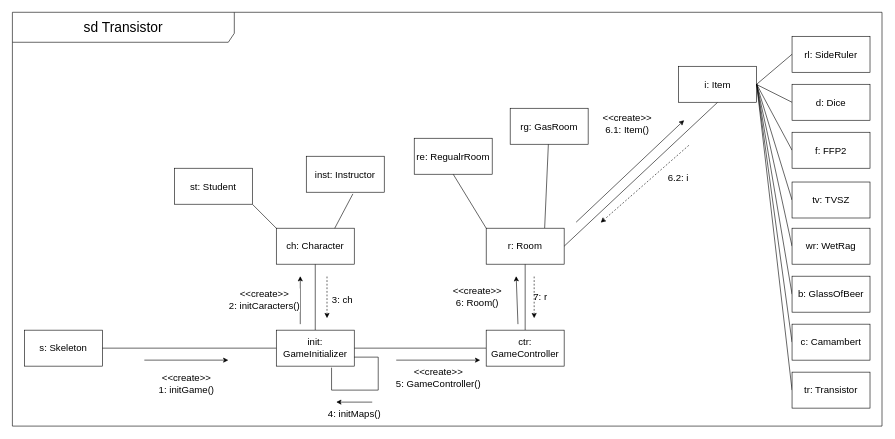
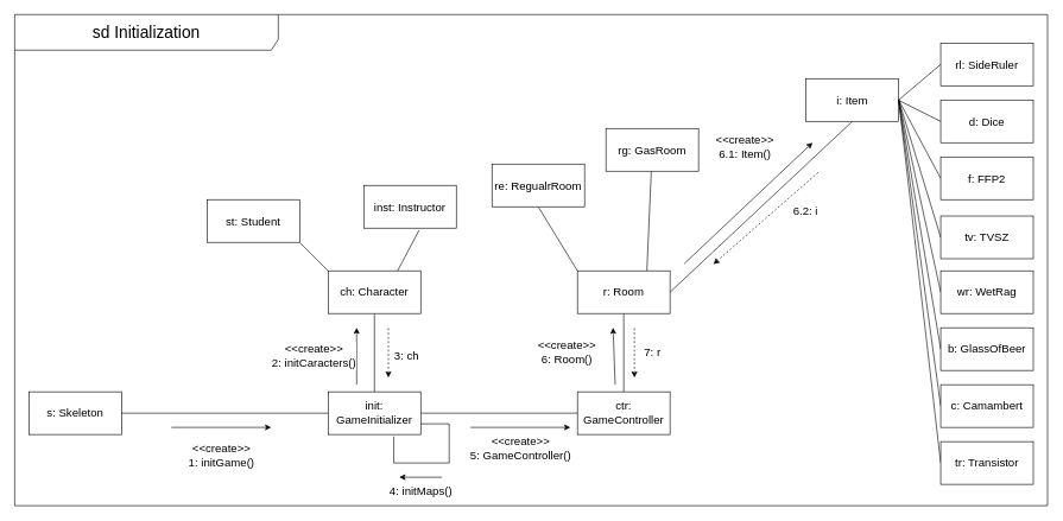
  <mxCell id="0" />
  <mxCell id="1" parent="0" />
  <mxCell id="2" value="s: Skeleton" style="html=1;whiteSpace=wrap;fontSize=16;" vertex="1" parent="1"><mxGeometry x="40" y="550" width="130" height="60" as="geometry" /></mxCell>
  <mxCell id="3" style="edgeStyle=orthogonalEdgeStyle;rounded=0;orthogonalLoop=1;jettySize=auto;html=1;exitX=1;exitY=0.5;exitDx=0;exitDy=0;entryX=0;entryY=0.5;entryDx=0;entryDy=0;endArrow=none;endFill=0;fontSize=16;" edge="1" parent="1" source="5" target="9"><mxGeometry relative="1" as="geometry" /></mxCell>
  <mxCell id="4" style="edgeStyle=orthogonalEdgeStyle;rounded=0;orthogonalLoop=1;jettySize=auto;html=1;exitX=0.5;exitY=0;exitDx=0;exitDy=0;entryX=0.5;entryY=1;entryDx=0;entryDy=0;endArrow=none;endFill=0;fontSize=16;" edge="1" parent="1" source="5" target="14"><mxGeometry relative="1" as="geometry" /></mxCell>
  <mxCell id="5" value="init: GameInitializer" style="html=1;whiteSpace=wrap;fontSize=16;" vertex="1" parent="1"><mxGeometry x="460" y="550" width="130" height="60" as="geometry" /></mxCell>
  <mxCell id="6" value="" style="endArrow=none;html=1;rounded=0;exitX=1;exitY=0.5;exitDx=0;exitDy=0;entryX=0;entryY=0.5;entryDx=0;entryDy=0;fontSize=16;" edge="1" parent="1" source="2" target="5"><mxGeometry width="50" height="50" relative="1" as="geometry"><mxPoint x="310.32" y="590" as="sourcePoint" /><mxPoint x="495.32" y="520" as="targetPoint" /></mxGeometry></mxCell>
  <mxCell id="7" value="&amp;lt;&amp;lt;create&amp;gt;&amp;gt;&lt;br style=&quot;font-size: 16px;&quot;&gt;5: GameController()" style="endArrow=classic;html=1;rounded=0;fontSize=16;" edge="1" parent="1"><mxGeometry y="-30" width="50" height="50" relative="1" as="geometry"><mxPoint x="660" y="600" as="sourcePoint" /><mxPoint x="800" y="600" as="targetPoint" /><mxPoint as="offset" /></mxGeometry></mxCell>
  <mxCell id="8" style="edgeStyle=orthogonalEdgeStyle;rounded=0;orthogonalLoop=1;jettySize=auto;html=1;exitX=0.5;exitY=0;exitDx=0;exitDy=0;entryX=0.5;entryY=1;entryDx=0;entryDy=0;endArrow=none;endFill=0;fontSize=16;" edge="1" parent="1" source="9" target="23"><mxGeometry relative="1" as="geometry" /></mxCell>
  <mxCell id="9" value="ctr: GameController" style="html=1;whiteSpace=wrap;fontSize=16;" vertex="1" parent="1"><mxGeometry x="810" y="550" width="130" height="60" as="geometry" /></mxCell>
  <mxCell id="10" value="&amp;lt;&amp;lt;create&amp;gt;&amp;gt;&lt;br style=&quot;font-size: 16px;&quot;&gt;1: initGame()" style="endArrow=classic;html=1;rounded=0;fontSize=16;" edge="1" parent="1"><mxGeometry y="-40" width="50" height="50" relative="1" as="geometry"><mxPoint x="240" y="600" as="sourcePoint" /><mxPoint x="380" y="600" as="targetPoint" /><mxPoint as="offset" /></mxGeometry></mxCell>
  <mxCell id="11" style="edgeStyle=orthogonalEdgeStyle;rounded=0;orthogonalLoop=1;jettySize=auto;html=1;exitX=1;exitY=0.75;exitDx=0;exitDy=0;entryX=0.709;entryY=1.043;entryDx=0;entryDy=0;entryPerimeter=0;endArrow=none;endFill=0;fontSize=16;" edge="1" parent="1" source="5" target="5"><mxGeometry relative="1" as="geometry"><Array as="points"><mxPoint x="630" y="595" /><mxPoint x="630" y="650" /><mxPoint x="552" y="650" /></Array></mxGeometry></mxCell>
  <mxCell id="12" value="4: initMaps()" style="endArrow=classic;html=1;rounded=0;fontSize=16;" edge="1" parent="1"><mxGeometry y="20" width="50" height="50" relative="1" as="geometry"><mxPoint x="620" y="670" as="sourcePoint" /><mxPoint x="560" y="670" as="targetPoint" /><mxPoint as="offset" /></mxGeometry></mxCell>
  <mxCell id="13" value="" style="rounded=0;orthogonalLoop=1;jettySize=auto;html=1;exitX=0;exitY=0;exitDx=0;exitDy=0;entryX=1;entryY=1;entryDx=0;entryDy=0;endArrow=none;endFill=0;fontSize=16;" edge="1" parent="1" source="14" target="16"><mxGeometry x="0.089" y="79" relative="1" as="geometry"><mxPoint as="offset" /></mxGeometry></mxCell>
  <mxCell id="14" value="ch: Character" style="html=1;whiteSpace=wrap;fontSize=16;" vertex="1" parent="1"><mxGeometry x="460" y="380" width="130" height="60" as="geometry" /></mxCell>
  <mxCell id="15" value="&amp;lt;&amp;lt;create&amp;gt;&amp;gt;&lt;br style=&quot;font-size: 16px;&quot;&gt;2: initCaracters()" style="endArrow=classic;html=1;rounded=0;fontSize=16;" edge="1" parent="1"><mxGeometry y="60" width="50" height="50" relative="1" as="geometry"><mxPoint x="500" y="540" as="sourcePoint" /><mxPoint x="500" y="460" as="targetPoint" /><mxPoint as="offset" /></mxGeometry></mxCell>
  <mxCell id="16" value="st: Student" style="html=1;whiteSpace=wrap;fontSize=16;" vertex="1" parent="1"><mxGeometry x="290" y="280" width="130" height="60" as="geometry" /></mxCell>
  <mxCell id="17" value="inst: Instructor" style="html=1;whiteSpace=wrap;fontSize=16;" vertex="1" parent="1"><mxGeometry x="510" y="260" width="130" height="60" as="geometry" /></mxCell>
  <mxCell id="18" value="" style="rounded=0;orthogonalLoop=1;jettySize=auto;html=1;exitX=0.75;exitY=0;exitDx=0;exitDy=0;entryX=0.598;entryY=1.047;entryDx=0;entryDy=0;entryPerimeter=0;endArrow=none;endFill=0;fontSize=16;" edge="1" parent="1" source="14" target="17"><mxGeometry x="0.479" y="68" relative="1" as="geometry"><mxPoint x="2" y="1" as="offset" /></mxGeometry></mxCell>
  <mxCell id="19" value="3: ch" style="endArrow=none;dashed=1;html=1;rounded=0;startArrow=classic;startFill=1;fontSize=16;" edge="1" parent="1"><mxGeometry x="-0.143" y="-25" width="50" height="50" relative="1" as="geometry"><mxPoint x="544.6" y="530" as="sourcePoint" /><mxPoint x="544.6" y="460" as="targetPoint" /><mxPoint as="offset" /></mxGeometry></mxCell>
  <mxCell id="20" style="rounded=0;orthogonalLoop=1;jettySize=auto;html=1;exitX=0;exitY=0;exitDx=0;exitDy=0;entryX=0.5;entryY=1;entryDx=0;entryDy=0;endArrow=none;endFill=0;fontSize=16;" edge="1" parent="1" source="23" target="24"><mxGeometry relative="1" as="geometry" /></mxCell>
  <mxCell id="21" style="rounded=0;orthogonalLoop=1;jettySize=auto;html=1;exitX=0.75;exitY=0;exitDx=0;exitDy=0;endArrow=none;endFill=0;fontSize=16;" edge="1" parent="1" source="23" target="25"><mxGeometry relative="1" as="geometry" /></mxCell>
  <mxCell id="22" style="rounded=0;orthogonalLoop=1;jettySize=auto;html=1;exitX=1;exitY=0.5;exitDx=0;exitDy=0;entryX=0.5;entryY=1;entryDx=0;entryDy=0;endArrow=none;endFill=0;fontSize=16;" edge="1" parent="1" source="23" target="27"><mxGeometry relative="1" as="geometry" /></mxCell>
  <mxCell id="23" value="r: Room" style="html=1;whiteSpace=wrap;fontSize=16;" vertex="1" parent="1"><mxGeometry x="810" y="380" width="130" height="60" as="geometry" /></mxCell>
  <mxCell id="24" value="re: RegualrRoom" style="html=1;whiteSpace=wrap;fontSize=16;" vertex="1" parent="1"><mxGeometry x="690" width="130" height="60" as="geometry" y="230" /></mxCell>
  <mxCell id="25" value="rg: GasRoom" style="html=1;whiteSpace=wrap;fontSize=16;" vertex="1" parent="1"><mxGeometry x="850" y="180" width="130" height="60" as="geometry" /></mxCell>
  <mxCell id="26" style="rounded=0;orthogonalLoop=1;jettySize=auto;html=1;exitX=1;exitY=0.5;exitDx=0;exitDy=0;entryX=0;entryY=0.5;entryDx=0;entryDy=0;endArrow=none;endFill=0;" edge="1" parent="1" source="27" target="42"><mxGeometry relative="1" as="geometry" /></mxCell>
  <mxCell id="27" value="i: Item" style="html=1;whiteSpace=wrap;fontSize=16;" vertex="1" parent="1"><mxGeometry x="1131" y="110" width="130" height="60" as="geometry" /></mxCell>
  <mxCell id="28" style="rounded=0;orthogonalLoop=1;jettySize=auto;html=1;exitX=0;exitY=0.5;exitDx=0;exitDy=0;entryX=1;entryY=0.5;entryDx=0;entryDy=0;endArrow=none;endFill=0;" edge="1" parent="1" source="29" target="27"><mxGeometry relative="1" as="geometry" /></mxCell>
  <mxCell id="29" value="rl: SideRuler" style="html=1;whiteSpace=wrap;fontSize=16;" vertex="1" parent="1"><mxGeometry x="1320" y="60" width="130" height="60" as="geometry" /></mxCell>
  <mxCell id="30" style="rounded=0;orthogonalLoop=1;jettySize=auto;html=1;exitX=0;exitY=0.5;exitDx=0;exitDy=0;endArrow=none;endFill=0;" edge="1" parent="1" source="31"><mxGeometry relative="1" as="geometry"><mxPoint x="1260" y="140" as="targetPoint" /></mxGeometry></mxCell>
  <mxCell id="31" value="d: Dice" style="html=1;whiteSpace=wrap;fontSize=16;" vertex="1" parent="1"><mxGeometry x="1320" y="140" width="130" height="60" as="geometry" /></mxCell>
  <mxCell id="32" style="rounded=0;orthogonalLoop=1;jettySize=auto;html=1;exitX=0;exitY=0.5;exitDx=0;exitDy=0;entryX=1;entryY=0.5;entryDx=0;entryDy=0;endArrow=none;endFill=0;" edge="1" parent="1" source="33" target="27"><mxGeometry relative="1" as="geometry" /></mxCell>
  <mxCell id="33" value="tv: TVSZ" style="html=1;whiteSpace=wrap;fontSize=16;" vertex="1" parent="1"><mxGeometry x="1320" y="303" width="130" height="60" as="geometry" /></mxCell>
  <mxCell id="34" style="rounded=0;orthogonalLoop=1;jettySize=auto;html=1;exitX=0;exitY=0.5;exitDx=0;exitDy=0;entryX=1;entryY=0.5;entryDx=0;entryDy=0;endArrow=none;endFill=0;" edge="1" parent="1" source="35" target="27"><mxGeometry relative="1" as="geometry"><mxPoint x="1430" y="190" as="targetPoint" /></mxGeometry></mxCell>
  <mxCell id="35" value="f: FFP2" style="html=1;whiteSpace=wrap;fontSize=16;" vertex="1" parent="1"><mxGeometry x="1320" y="220" width="130" height="60" as="geometry" /></mxCell>
  <mxCell id="36" style="rounded=0;orthogonalLoop=1;jettySize=auto;html=1;exitX=0;exitY=0.5;exitDx=0;exitDy=0;entryX=1;entryY=0.5;entryDx=0;entryDy=0;endArrow=none;endFill=0;" edge="1" parent="1" source="37" target="27"><mxGeometry relative="1" as="geometry" /></mxCell>
  <mxCell id="37" value="wr: WetRag" style="html=1;whiteSpace=wrap;fontSize=16;" vertex="1" parent="1"><mxGeometry x="1320" y="380" width="130" height="60" as="geometry" /></mxCell>
  <mxCell id="38" style="rounded=0;orthogonalLoop=1;jettySize=auto;html=1;exitX=0;exitY=0.5;exitDx=0;exitDy=0;entryX=1;entryY=0.5;entryDx=0;entryDy=0;endArrow=none;endFill=0;" edge="1" parent="1" source="39" target="27"><mxGeometry relative="1" as="geometry" /></mxCell>
  <mxCell id="39" value="c: Camambert" style="html=1;whiteSpace=wrap;fontSize=16;" vertex="1" parent="1"><mxGeometry x="1320" y="540" width="130" height="60" as="geometry" /></mxCell>
  <mxCell id="40" style="rounded=0;orthogonalLoop=1;jettySize=auto;html=1;exitX=0;exitY=0.5;exitDx=0;exitDy=0;entryX=1;entryY=0.5;entryDx=0;entryDy=0;endArrow=none;endFill=0;" edge="1" parent="1" source="41" target="27"><mxGeometry relative="1" as="geometry" /></mxCell>
  <mxCell id="41" value="b: GlassOfBeer" style="html=1;whiteSpace=wrap;fontSize=16;" vertex="1" parent="1"><mxGeometry x="1320" y="460" width="130" height="60" as="geometry" /></mxCell>
  <mxCell id="42" value="tr: Transistor" style="html=1;whiteSpace=wrap;fontSize=16;" vertex="1" parent="1"><mxGeometry x="1320" y="620" width="130" height="60" as="geometry" /></mxCell>
  <mxCell id="43" value="" style="endArrow=classic;html=1;rounded=0;" edge="1" parent="1"><mxGeometry width="50" height="50" relative="1" as="geometry"><mxPoint x="960" y="370" as="sourcePoint" /><mxPoint x="1140" y="200" as="targetPoint" /></mxGeometry></mxCell>
  <mxCell id="44" value="" style="endArrow=classic;html=1;rounded=0;" edge="1" parent="1"><mxGeometry width="50" height="50" relative="1" as="geometry"><mxPoint x="863" y="540" as="sourcePoint" /><mxPoint x="860" y="460" as="targetPoint" /></mxGeometry></mxCell>
  <mxCell id="45" value="" style="endArrow=none;dashed=1;html=1;rounded=0;startArrow=classic;startFill=1;fontSize=16;" edge="1" parent="1"><mxGeometry x="-0.143" y="-25" width="50" height="50" relative="1" as="geometry"><mxPoint x="890" y="530" as="sourcePoint" /><mxPoint x="890" y="460" as="targetPoint" /><mxPoint as="offset" /></mxGeometry></mxCell>
  <mxCell id="46" value="" style="endArrow=none;dashed=1;html=1;rounded=0;startArrow=classic;startFill=1;fontSize=16;" edge="1" parent="1"><mxGeometry x="-0.143" y="-25" width="50" height="50" relative="1" as="geometry"><mxPoint x="1001" y="370.62" as="sourcePoint" /><mxPoint x="1150" y="240" as="targetPoint" /><mxPoint as="offset" /></mxGeometry></mxCell>
  <mxCell id="47" value="&amp;lt;&amp;lt;create&amp;gt;&amp;gt;&lt;br&gt;6: Room()" style="text;html=1;align=center;verticalAlign=middle;resizable=0;points=[];autosize=1;strokeColor=none;fillColor=none;fontSize=16;" vertex="1" parent="1"><mxGeometry x="740" y="470" width="110" height="50" as="geometry" /></mxCell>
  <mxCell id="48" value="&lt;font style=&quot;font-size: 16px;&quot;&gt;&amp;lt;&amp;lt;create&amp;gt;&amp;gt;&lt;br&gt;6.1: Item()&lt;/font&gt;" style="text;html=1;align=center;verticalAlign=middle;resizable=0;points=[];autosize=1;strokeColor=none;fillColor=none;" vertex="1" parent="1"><mxGeometry x="990" y="180" width="110" height="50" as="geometry" /></mxCell>
  <mxCell id="49" value="&lt;span style=&quot;font-size: 16px;&quot;&gt;6.2: i&lt;/span&gt;" style="text;html=1;align=center;verticalAlign=middle;resizable=0;points=[];autosize=1;strokeColor=none;fillColor=none;" vertex="1" parent="1"><mxGeometry x="1100" y="280" width="60" height="30" as="geometry" /></mxCell>
- <mxCell id="50" value="sd Transistor" style="shape=umlFrame;whiteSpace=wrap;html=1;pointerEvents=0;fontSize=23;width=370;height=50;" vertex="1" parent="1"><mxGeometry y="20" width="1450" height="690" as="geometry" x="20" /></mxCell>
- <mxCell id="51" value="&lt;span style=&quot;font-size: 16px;&quot;&gt;7: r&lt;/span&gt;" style="text;html=1;align=center;verticalAlign=middle;resizable=0;points=[];autosize=1;strokeColor=none;fillColor=none;" vertex="1" parent="1"><mxGeometry x="875" y="480" width="50" height="30" as="geometry" /></mxCell>
+ <mxCell id="50" value="sd Initialization" style="shape=umlFrame;whiteSpace=wrap;html=1;pointerEvents=0;fontSize=23;width=370;height=50;" vertex="1" parent="1"><mxGeometry y="20" width="1450" height="690" as="geometry" x="20" /></mxCell>
+ <mxCell id="51" value="&lt;span style=&quot;font-size: 16px;&quot;&gt;7: r&lt;/span&gt;" style="text;html=1;align=center;verticalAlign=middle;resizable=0;points=[];autosize=1;strokeColor=none;fillColor=none;" vertex="1" parent="1"><mxGeometry x="890" y="480" width="50" height="30" as="geometry" /></mxCell>
